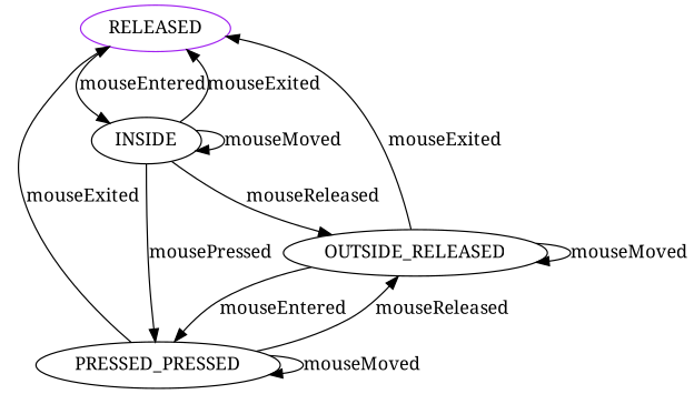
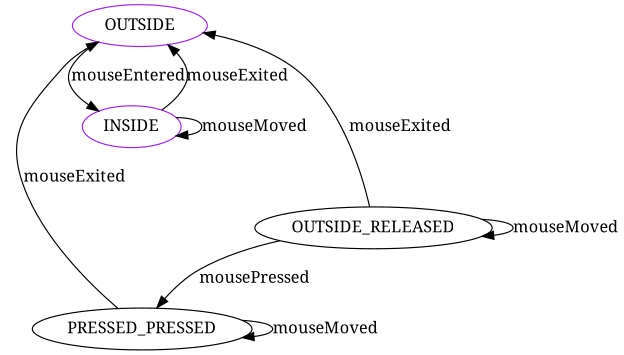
  digraph {
    fontname="Noto Serif"
    node [color=purple fontname="Noto Serif"]
    edge [fontname="Noto Serif"]
-   OUTSIDE [label=RELEASED]
-   INSIDE [color=black]
+   OUTSIDE
+   INSIDE
    n3 [color=black label=PRESSED_PRESSED]
    n4 [color=black label=OUTSIDE_RELEASED]
    OUTSIDE -> INSIDE [label=mouseEntered]
    INSIDE -> OUTSIDE [label=mouseExited]
    INSIDE -> INSIDE [label=mouseMoved]
-   INSIDE -> n3 [label=mousePressed]
-   INSIDE -> n4 [label=mouseReleased]
    n3 -> OUTSIDE [label=mouseExited]
    n3 -> n3 [label=mouseMoved]
-   n3 -> n4 [label=mouseReleased]
    n4 -> OUTSIDE [label=mouseExited]
-   n4 -> n3 [label=mouseEntered]
+   n4 -> n3 [label=mousePressed]
    n4 -> n4 [label=mouseMoved]
  }
